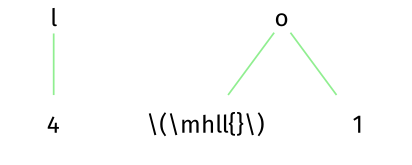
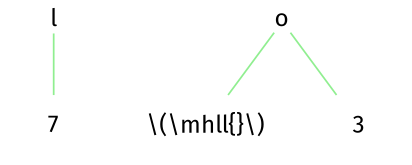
  graph {
    fontname="Fira Sans"
    node [fontname="Fira Sans" shape=none]
    edge [color=lightgreen fontname="Fira Sans"]
    n1 [label=l shape=plain]
-   4
+   4 [label=7]
    n3 [label=o shape=plain]
    n4 [label="\\(\\mhll{}\\)"]
-   3 [label=1]
+   3
    n1 -- 4
    n3 -- n4
    n3 -- 3
  }
